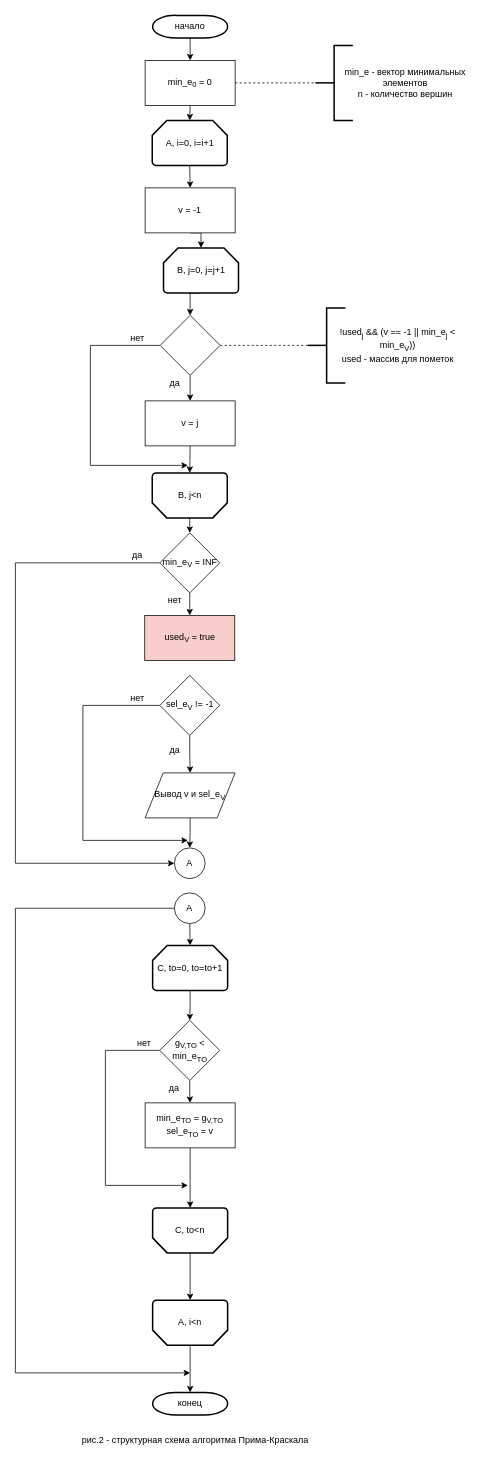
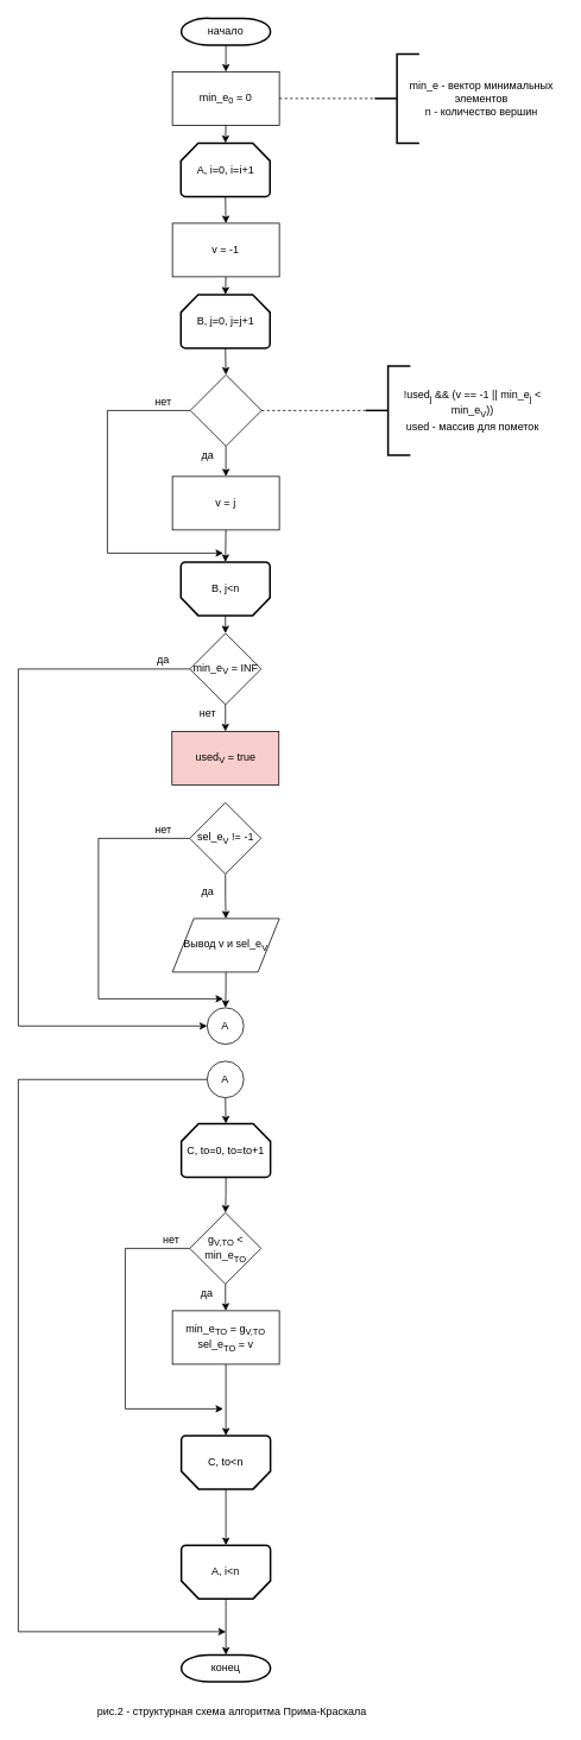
  <mxCell id="0" />
  <mxCell id="1" parent="0" />
  <mxCell id="2" parent="1" style="edgeStyle=orthogonalEdgeStyle;rounded=0;orthogonalLoop=1;jettySize=auto;html=1;exitX=0.5;exitY=1;exitDx=0;exitDy=0;exitPerimeter=0;entryX=0.5;entryY=0;entryDx=0;entryDy=0;" edge="1" target="5" source="3"><mxGeometry as="geometry" relative="1" /></mxCell>
  <mxCell id="3" value="начало" parent="1" style="strokeWidth=2;html=1;shape=mxgraph.flowchart.terminator;whiteSpace=wrap;" vertex="1"><mxGeometry as="geometry" y="20" x="203" width="100" height="30" /></mxCell>
  <mxCell id="4" parent="1" style="edgeStyle=orthogonalEdgeStyle;rounded=0;orthogonalLoop=1;jettySize=auto;html=1;exitX=0.5;exitY=1;exitDx=0;exitDy=0;entryX=0.5;entryY=0;entryDx=0;entryDy=0;entryPerimeter=0;" edge="1" target="10" source="5"><mxGeometry as="geometry" relative="1" /></mxCell>
  <mxCell id="5" value="min_e&lt;sub&gt;0&lt;/sub&gt; = 0" parent="1" style="rounded=0;whiteSpace=wrap;html=1;" vertex="1"><mxGeometry as="geometry" y="80" x="193" width="120" height="60" /></mxCell>
  <mxCell id="6" value="" parent="1" style="strokeWidth=2;html=1;shape=mxgraph.flowchart.annotation_2;align=left;" vertex="1"><mxGeometry as="geometry" y="60" x="420" width="50" height="100" /></mxCell>
  <mxCell id="7" value="min_e - вектор минимальных элементов&lt;br&gt;n - количество вершин&lt;br&gt;" parent="1" style="text;html=1;strokeColor=none;fillColor=none;align=center;verticalAlign=middle;whiteSpace=wrap;rounded=0;" vertex="1"><mxGeometry as="geometry" y="70" x="450" width="180" height="80" /></mxCell>
  <mxCell id="8" value="" parent="1" style="endArrow=none;dashed=1;html=1;entryX=0;entryY=0.5;entryDx=0;entryDy=0;entryPerimeter=0;exitX=1;exitY=0.5;exitDx=0;exitDy=0;" edge="1" target="6" source="5"><mxGeometry as="geometry" width="50" height="50" relative="1"><mxPoint as="sourcePoint" y="150" x="370" /><mxPoint as="targetPoint" y="100" x="420" /></mxGeometry></mxCell>
  <mxCell id="9" parent="1" style="edgeStyle=orthogonalEdgeStyle;rounded=0;orthogonalLoop=1;jettySize=auto;html=1;exitX=0.5;exitY=1;exitDx=0;exitDy=0;exitPerimeter=0;entryX=0.5;entryY=0;entryDx=0;entryDy=0;" edge="1" target="14" source="10"><mxGeometry as="geometry" relative="1" /></mxCell>
  <mxCell id="10" value="A, i=0, i=i+1" parent="1" style="strokeWidth=2;html=1;shape=mxgraph.flowchart.loop_limit;whiteSpace=wrap;" vertex="1"><mxGeometry as="geometry" y="160" x="202.5" width="100" height="60" /></mxCell>
  <mxCell id="11" parent="1" style="edgeStyle=orthogonalEdgeStyle;rounded=0;orthogonalLoop=1;jettySize=auto;html=1;exitX=0.5;exitY=0;exitDx=0;exitDy=0;exitPerimeter=0;entryX=0.5;entryY=0;entryDx=0;entryDy=0;entryPerimeter=0;" edge="1" target="56" source="12"><mxGeometry as="geometry" relative="1" /></mxCell>
  <mxCell id="12" value="A, i&amp;lt;n" parent="1" style="strokeWidth=2;html=1;shape=mxgraph.flowchart.loop_limit;whiteSpace=wrap;direction=west;" vertex="1"><mxGeometry as="geometry" y="1733" x="203" width="100" height="60" /></mxCell>
  <mxCell id="13" parent="1" style="edgeStyle=orthogonalEdgeStyle;rounded=0;orthogonalLoop=1;jettySize=auto;html=1;exitX=0.5;exitY=1;exitDx=0;exitDy=0;entryX=0.5;entryY=0;entryDx=0;entryDy=0;entryPerimeter=0;" edge="1" target="16" source="14"><mxGeometry as="geometry" relative="1" /></mxCell>
  <mxCell id="14" value="v = -1" parent="1" style="rounded=0;whiteSpace=wrap;html=1;" vertex="1"><mxGeometry as="geometry" y="250" x="193" width="120" height="60" /></mxCell>
  <mxCell id="15" parent="1" style="edgeStyle=orthogonalEdgeStyle;rounded=0;orthogonalLoop=1;jettySize=auto;html=1;exitX=0.5;exitY=1;exitDx=0;exitDy=0;exitPerimeter=0;entryX=0.5;entryY=0;entryDx=0;entryDy=0;" edge="1" target="21" source="16"><mxGeometry as="geometry" relative="1" /></mxCell>
- <mxCell id="16" value="B, j=0, j=j+1" parent="1" style="strokeWidth=2;html=1;shape=mxgraph.flowchart.loop_limit;whiteSpace=wrap;" vertex="1"><mxGeometry x="217.5" y="330" as="geometry" width="100" height="60" /></mxCell>
+ <mxCell id="16" value="B, j=0, j=j+1" parent="1" style="strokeWidth=2;html=1;shape=mxgraph.flowchart.loop_limit;whiteSpace=wrap;" vertex="1"><mxGeometry as="geometry" y="330" x="202.5" width="100" height="60" /></mxCell>
  <mxCell id="17" parent="1" style="edgeStyle=orthogonalEdgeStyle;rounded=0;orthogonalLoop=1;jettySize=auto;html=1;exitX=0.5;exitY=0;exitDx=0;exitDy=0;exitPerimeter=0;entryX=0.5;entryY=0;entryDx=0;entryDy=0;" edge="1" target="31" source="18"><mxGeometry as="geometry" relative="1" /></mxCell>
  <mxCell id="18" value="B, j&amp;lt;n" parent="1" style="strokeWidth=2;html=1;shape=mxgraph.flowchart.loop_limit;whiteSpace=wrap;direction=west;" vertex="1"><mxGeometry as="geometry" y="630" x="202.5" width="100" height="60" /></mxCell>
  <mxCell id="19" parent="1" style="edgeStyle=orthogonalEdgeStyle;rounded=0;orthogonalLoop=1;jettySize=auto;html=1;exitX=0.5;exitY=1;exitDx=0;exitDy=0;entryX=0.5;entryY=0;entryDx=0;entryDy=0;" edge="1" target="23" source="21"><mxGeometry as="geometry" relative="1" /></mxCell>
  <mxCell id="20" parent="1" style="edgeStyle=orthogonalEdgeStyle;rounded=0;orthogonalLoop=1;jettySize=auto;html=1;exitX=0;exitY=0.5;exitDx=0;exitDy=0;" edge="1" source="21"><mxGeometry as="geometry" relative="1"><mxPoint as="targetPoint" y="620" x="250" /><Array as="points"><mxPoint y="460" x="120" /><mxPoint y="620" x="120" /></Array></mxGeometry></mxCell>
  <mxCell id="21" value="" parent="1" style="rhombus;whiteSpace=wrap;html=1;" vertex="1"><mxGeometry as="geometry" y="420" x="213" width="80" height="80" /></mxCell>
  <mxCell id="22" parent="1" style="edgeStyle=orthogonalEdgeStyle;rounded=0;orthogonalLoop=1;jettySize=auto;html=1;exitX=0.5;exitY=1;exitDx=0;exitDy=0;entryX=0.5;entryY=1;entryDx=0;entryDy=0;entryPerimeter=0;" edge="1" target="18" source="23"><mxGeometry as="geometry" relative="1" /></mxCell>
  <mxCell id="23" value="v = j" parent="1" style="rounded=0;whiteSpace=wrap;html=1;" vertex="1"><mxGeometry as="geometry" y="534" x="193" width="120" height="60" /></mxCell>
  <mxCell id="24" value="" parent="1" style="strokeWidth=2;html=1;shape=mxgraph.flowchart.annotation_2;align=left;" vertex="1"><mxGeometry as="geometry" y="410" x="410" width="50" height="100" /></mxCell>
  <mxCell id="25" value="!used&lt;sub&gt;j&lt;/sub&gt; &amp;amp;&amp;amp; (v == -1 || min_e&lt;sub&gt;j&lt;/sub&gt; &amp;lt; min_e&lt;sub&gt;V&lt;/sub&gt;))&lt;br&gt;used - массив для пометок&lt;br&gt;" parent="1" style="text;html=1;strokeColor=none;fillColor=none;align=center;verticalAlign=middle;whiteSpace=wrap;rounded=0;" vertex="1"><mxGeometry as="geometry" y="420" x="440" width="180" height="80" /></mxCell>
  <mxCell id="26" value="" parent="1" style="endArrow=none;dashed=1;html=1;entryX=0;entryY=0.5;entryDx=0;entryDy=0;entryPerimeter=0;exitX=1;exitY=0.5;exitDx=0;exitDy=0;" edge="1" target="24" source="21"><mxGeometry as="geometry" width="50" height="50" relative="1"><mxPoint as="sourcePoint" y="460.235" x="303.176" /><mxPoint as="targetPoint" y="450" x="410" /></mxGeometry></mxCell>
  <mxCell id="27" value="да&lt;br&gt;" parent="1" style="text;html=1;strokeColor=none;fillColor=none;align=center;verticalAlign=middle;whiteSpace=wrap;rounded=0;" vertex="1"><mxGeometry as="geometry" y="500" x="213" width="40" height="20" /></mxCell>
  <mxCell id="28" value="нет&lt;br&gt;" parent="1" style="text;html=1;strokeColor=none;fillColor=none;align=center;verticalAlign=middle;whiteSpace=wrap;rounded=0;" vertex="1"><mxGeometry as="geometry" y="440" x="163" width="40" height="20" /></mxCell>
  <mxCell id="29" parent="1" style="edgeStyle=orthogonalEdgeStyle;rounded=0;orthogonalLoop=1;jettySize=auto;html=1;exitX=0.5;exitY=1;exitDx=0;exitDy=0;entryX=0.5;entryY=0;entryDx=0;entryDy=0;" edge="1" target="32" source="31"><mxGeometry as="geometry" relative="1" /></mxCell>
  <mxCell id="30" parent="1" style="edgeStyle=orthogonalEdgeStyle;rounded=0;orthogonalLoop=1;jettySize=auto;html=1;exitX=0;exitY=0.5;exitDx=0;exitDy=0;entryX=0;entryY=0.5;entryDx=0;entryDy=0;" edge="1" target="40" source="31"><mxGeometry as="geometry" relative="1"><Array as="points"><mxPoint y="750" x="20" /><mxPoint y="1151" x="20" /></Array></mxGeometry></mxCell>
  <mxCell id="31" value="min_e&lt;sub&gt;V&lt;/sub&gt; = INF" parent="1" style="rhombus;whiteSpace=wrap;html=1;" vertex="1"><mxGeometry as="geometry" y="710" x="212.5" width="80" height="80" /></mxCell>
  <mxCell id="32" value="used&lt;sub&gt;V&lt;/sub&gt; = true" parent="1" style="rounded=0;whiteSpace=wrap;html=1;fillColor=#f8cecc;" vertex="1"><mxGeometry as="geometry" y="820" x="192.5" width="120" height="60" /></mxCell>
  <mxCell id="33" value="нет&lt;br&gt;" parent="1" style="text;html=1;strokeColor=none;fillColor=none;align=center;verticalAlign=middle;whiteSpace=wrap;rounded=0;" vertex="1"><mxGeometry as="geometry" y="790" x="213" width="40" height="20" /></mxCell>
  <mxCell id="34" parent="1" style="edgeStyle=orthogonalEdgeStyle;rounded=0;orthogonalLoop=1;jettySize=auto;html=1;exitX=0.5;exitY=1;exitDx=0;exitDy=0;entryX=0.5;entryY=0;entryDx=0;entryDy=0;" edge="1" target="38" source="36"><mxGeometry as="geometry" relative="1" /></mxCell>
  <mxCell id="35" parent="1" style="edgeStyle=orthogonalEdgeStyle;rounded=0;orthogonalLoop=1;jettySize=auto;html=1;exitX=0;exitY=0.5;exitDx=0;exitDy=0;" edge="1" source="36"><mxGeometry as="geometry" relative="1"><mxPoint as="targetPoint" y="1120" x="250" /><Array as="points"><mxPoint y="940" x="110" /><mxPoint y="1120" x="110" /></Array></mxGeometry></mxCell>
  <mxCell id="36" value="sel_e&lt;sub&gt;V&lt;/sub&gt; != -1" parent="1" style="rhombus;whiteSpace=wrap;html=1;" vertex="1"><mxGeometry as="geometry" y="900" x="212.5" width="80" height="80" /></mxCell>
  <mxCell id="37" parent="1" style="edgeStyle=orthogonalEdgeStyle;rounded=0;orthogonalLoop=1;jettySize=auto;html=1;exitX=0.5;exitY=1;exitDx=0;exitDy=0;entryX=0.5;entryY=0;entryDx=0;entryDy=0;" edge="1" target="40" source="38"><mxGeometry as="geometry" relative="1" /></mxCell>
  <mxCell id="38" value="Вывод v и sel_e&lt;sub&gt;V&lt;/sub&gt;" parent="1" style="shape=parallelogram;perimeter=parallelogramPerimeter;whiteSpace=wrap;html=1;" vertex="1"><mxGeometry as="geometry" y="1030" x="193" width="120" height="60" /></mxCell>
  <mxCell id="39" value="да&lt;br&gt;" parent="1" style="text;html=1;strokeColor=none;fillColor=none;align=center;verticalAlign=middle;whiteSpace=wrap;rounded=0;" vertex="1"><mxGeometry as="geometry" y="990" x="212.5" width="40" height="20" /></mxCell>
  <mxCell id="40" value="A" parent="1" style="ellipse;whiteSpace=wrap;html=1;aspect=fixed;" vertex="1"><mxGeometry as="geometry" y="1130" x="232" width="41" height="41" /></mxCell>
  <mxCell id="41" parent="1" style="edgeStyle=orthogonalEdgeStyle;rounded=0;orthogonalLoop=1;jettySize=auto;html=1;exitX=0.5;exitY=1;exitDx=0;exitDy=0;entryX=0.5;entryY=0;entryDx=0;entryDy=0;entryPerimeter=0;" edge="1" target="48" source="43"><mxGeometry as="geometry" relative="1" /></mxCell>
  <mxCell id="42" parent="1" style="edgeStyle=orthogonalEdgeStyle;rounded=0;orthogonalLoop=1;jettySize=auto;html=1;exitX=0;exitY=0.5;exitDx=0;exitDy=0;" edge="1" source="43"><mxGeometry as="geometry" relative="1"><mxPoint as="targetPoint" y="1830" x="253" /><Array as="points"><mxPoint y="1211" x="20" /><mxPoint y="1830" x="20" /></Array></mxGeometry></mxCell>
  <mxCell id="43" value="A" parent="1" style="ellipse;whiteSpace=wrap;html=1;aspect=fixed;" vertex="1"><mxGeometry as="geometry" y="1190" x="232" width="41" height="41" /></mxCell>
  <mxCell id="44" value="нет&lt;br&gt;" parent="1" style="text;html=1;strokeColor=none;fillColor=none;align=center;verticalAlign=middle;whiteSpace=wrap;rounded=0;" vertex="1"><mxGeometry as="geometry" y="920" x="163" width="40" height="20" /></mxCell>
  <mxCell id="45" parent="1" style="edgeStyle=orthogonalEdgeStyle;rounded=0;orthogonalLoop=1;jettySize=auto;html=1;exitX=0.5;exitY=0;exitDx=0;exitDy=0;exitPerimeter=0;entryX=0.5;entryY=1;entryDx=0;entryDy=0;entryPerimeter=0;" edge="1" target="12" source="46"><mxGeometry as="geometry" relative="1" /></mxCell>
  <mxCell id="46" value="C, to&amp;lt;n" parent="1" style="strokeWidth=2;html=1;shape=mxgraph.flowchart.loop_limit;whiteSpace=wrap;direction=west;" vertex="1"><mxGeometry as="geometry" y="1610" x="203" width="100" height="60" /></mxCell>
  <mxCell id="47" parent="1" style="edgeStyle=orthogonalEdgeStyle;rounded=0;orthogonalLoop=1;jettySize=auto;html=1;exitX=0.5;exitY=1;exitDx=0;exitDy=0;exitPerimeter=0;entryX=0.5;entryY=0;entryDx=0;entryDy=0;" edge="1" target="51" source="48"><mxGeometry as="geometry" relative="1" /></mxCell>
  <mxCell id="48" value="C, to=0, to=to+1" parent="1" style="strokeWidth=2;html=1;shape=mxgraph.flowchart.loop_limit;whiteSpace=wrap;" vertex="1"><mxGeometry as="geometry" y="1260" x="203" width="100" height="60" /></mxCell>
  <mxCell id="49" parent="1" style="edgeStyle=orthogonalEdgeStyle;rounded=0;orthogonalLoop=1;jettySize=auto;html=1;exitX=0.5;exitY=1;exitDx=0;exitDy=0;" edge="1" target="53" source="51"><mxGeometry as="geometry" relative="1" /></mxCell>
  <mxCell id="50" parent="1" style="edgeStyle=orthogonalEdgeStyle;rounded=0;orthogonalLoop=1;jettySize=auto;html=1;exitX=0;exitY=0.5;exitDx=0;exitDy=0;" edge="1" source="51"><mxGeometry as="geometry" relative="1"><mxPoint as="targetPoint" y="1580" x="250" /><Array as="points"><mxPoint y="1400" x="140" /><mxPoint y="1580" x="140" /></Array></mxGeometry></mxCell>
  <mxCell id="51" value="g&lt;sub&gt;V,TO&lt;/sub&gt; &amp;lt; min_e&lt;sub&gt;TO&lt;/sub&gt;" parent="1" style="rhombus;whiteSpace=wrap;html=1;" vertex="1"><mxGeometry as="geometry" y="1360" x="212.5" width="80" height="80" /></mxCell>
  <mxCell id="52" parent="1" style="edgeStyle=orthogonalEdgeStyle;rounded=0;orthogonalLoop=1;jettySize=auto;html=1;exitX=0.5;exitY=1;exitDx=0;exitDy=0;entryX=0.5;entryY=1;entryDx=0;entryDy=0;entryPerimeter=0;" edge="1" target="46" source="53"><mxGeometry as="geometry" relative="1" /></mxCell>
  <mxCell id="53" value="&lt;span&gt;min_e&lt;sub&gt;TO&lt;/sub&gt; = g&lt;sub&gt;V,TO&lt;/sub&gt;&lt;br&gt;sel_e&lt;sub&gt;TO&lt;/sub&gt; = v&lt;/span&gt;&lt;sub&gt;&lt;br&gt;&lt;/sub&gt;" parent="1" style="rounded=0;whiteSpace=wrap;html=1;" vertex="1"><mxGeometry as="geometry" y="1470" x="193" width="120" height="60" /></mxCell>
  <mxCell id="54" value="да&lt;br&gt;" parent="1" style="text;html=1;strokeColor=none;fillColor=none;align=center;verticalAlign=middle;whiteSpace=wrap;rounded=0;" vertex="1"><mxGeometry as="geometry" y="1440" x="212" width="40" height="20" /></mxCell>
  <mxCell id="55" value="нет&lt;br&gt;" parent="1" style="text;html=1;strokeColor=none;fillColor=none;align=center;verticalAlign=middle;whiteSpace=wrap;rounded=0;" vertex="1"><mxGeometry as="geometry" y="1380" x="172" width="40" height="20" /></mxCell>
  <mxCell id="56" value="конец" parent="1" style="strokeWidth=2;html=1;shape=mxgraph.flowchart.terminator;whiteSpace=wrap;" vertex="1"><mxGeometry as="geometry" y="1856" x="203" width="100" height="30" /></mxCell>
  <mxCell id="57" value="да&lt;br&gt;" parent="1" style="text;html=1;strokeColor=none;fillColor=none;align=center;verticalAlign=middle;whiteSpace=wrap;rounded=0;" vertex="1"><mxGeometry as="geometry" y="730" x="162.5" width="40" height="20" /></mxCell>
  <mxCell id="58" value="рис.2 - структурная схема алгоритма Прима-Краскала&lt;br&gt;" parent="1" style="text;html=1;strokeColor=none;fillColor=none;align=center;verticalAlign=middle;whiteSpace=wrap;rounded=0;" vertex="1"><mxGeometry as="geometry" y="1910" x="40" width="440" height="20" /></mxCell>
